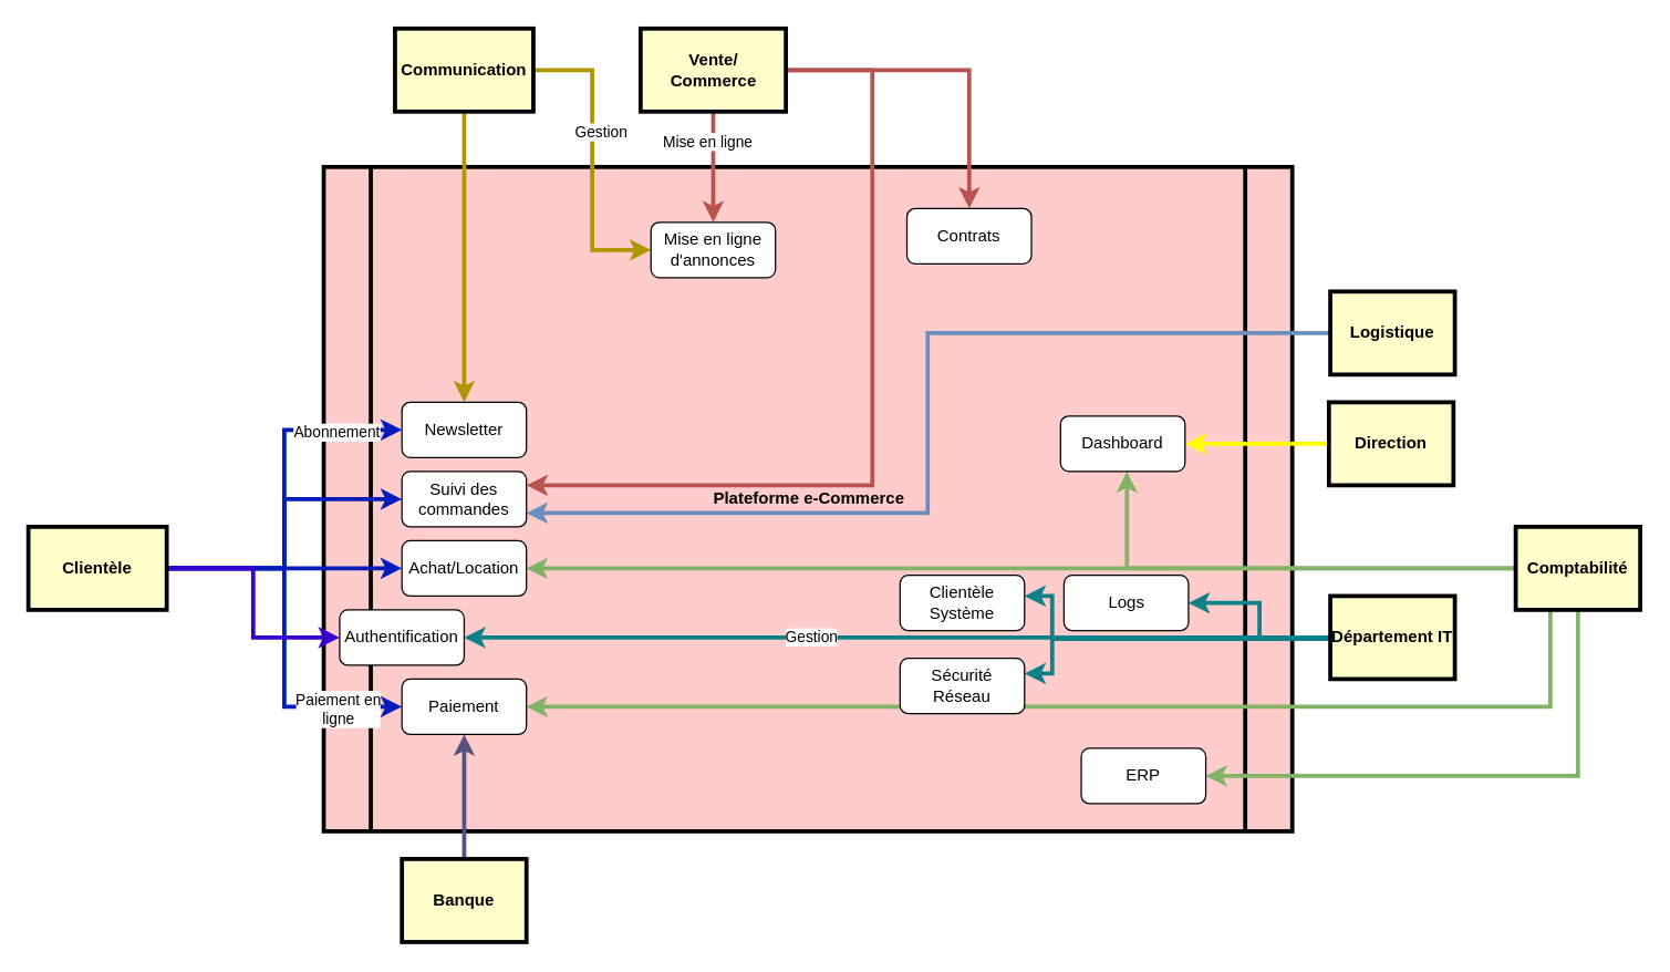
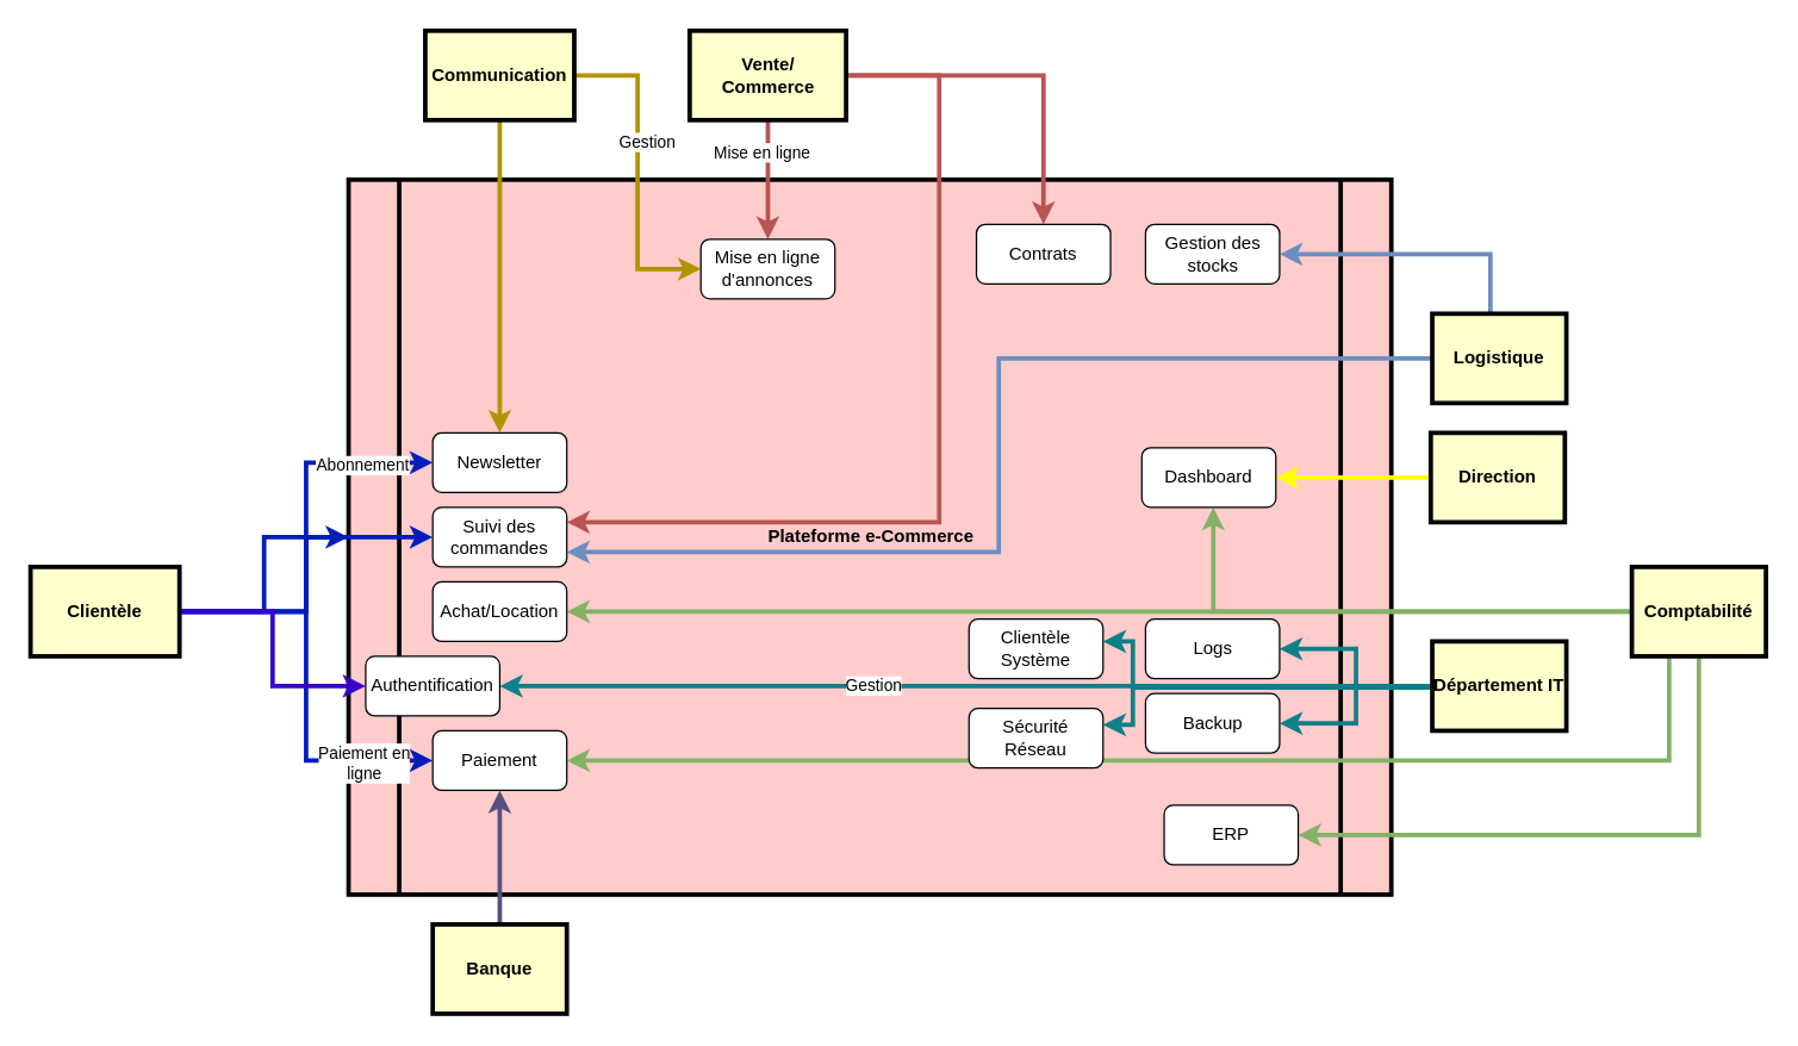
  <mxCell id="0" />
  <mxCell id="1" parent="0" />
  <mxCell id="2" value="Plateforme e-Commerce" style="shape=process;whiteSpace=wrap;align=center;verticalAlign=middle;size=0.048;fontStyle=1;strokeWidth=3;fillColor=#FFCCCC" parent="1" vertex="1"><mxGeometry x="233.5" y="120" width="700" height="480" as="geometry" /></mxCell>
  <mxCell id="3" style="edgeStyle=orthogonalEdgeStyle;rounded=0;orthogonalLoop=1;jettySize=auto;html=1;fillColor=#e3c800;strokeColor=#B09500;strokeWidth=3;" parent="1" source="6" target="32" edge="1"><mxGeometry relative="1" as="geometry" /></mxCell>
  <mxCell id="4" style="edgeStyle=orthogonalEdgeStyle;rounded=0;orthogonalLoop=1;jettySize=auto;html=1;entryX=0;entryY=0.5;entryDx=0;entryDy=0;strokeWidth=3;fillColor=#e3c800;strokeColor=#B09500;" parent="1" source="6" target="42" edge="1"><mxGeometry relative="1" as="geometry" /></mxCell>
  <mxCell id="5" value="Gestion" style="edgeLabel;html=1;align=center;verticalAlign=middle;resizable=0;points=[];" parent="4" vertex="1" connectable="0"><mxGeometry x="-0.193" y="6" relative="1" as="geometry"><mxPoint as="offset" /></mxGeometry></mxCell>
  <mxCell id="6" value="Communication" style="whiteSpace=wrap;align=center;verticalAlign=middle;fontStyle=1;strokeWidth=3;fillColor=#FFFFCC" parent="1" vertex="1"><mxGeometry x="285" y="20" width="100" height="60" as="geometry" /></mxCell>
  <mxCell id="7" style="edgeStyle=orthogonalEdgeStyle;rounded=0;orthogonalLoop=1;jettySize=auto;html=1;entryX=1;entryY=0.5;entryDx=0;entryDy=0;strokeWidth=3;fillColor=#fff2cc;strokeColor=#FFFF00;" parent="1" source="8" target="43" edge="1"><mxGeometry relative="1" as="geometry" /></mxCell>
  <mxCell id="8" value="Direction" style="whiteSpace=wrap;align=center;verticalAlign=middle;fontStyle=1;strokeWidth=3;fillColor=#FFFFCC" parent="1" vertex="1"><mxGeometry x="960" y="290" width="90" height="60" as="geometry" /></mxCell>
  <mxCell id="9" style="edgeStyle=orthogonalEdgeStyle;rounded=0;orthogonalLoop=1;jettySize=auto;html=1;entryX=1;entryY=0.5;entryDx=0;entryDy=0;fillColor=#b0e3e6;strokeColor=#0e8088;strokeWidth=3;" parent="1" source="15" target="31" edge="1"><mxGeometry relative="1" as="geometry"><Array as="points"><mxPoint x="850" y="460" /><mxPoint x="850" y="460" /></Array></mxGeometry></mxCell>
  <mxCell id="10" value="Gestion" style="edgeLabel;html=1;align=center;verticalAlign=middle;resizable=0;points=[];" parent="9" vertex="1" connectable="0"><mxGeometry x="0.201" y="-1" relative="1" as="geometry"><mxPoint as="offset" /></mxGeometry></mxCell>
+ <mxCell id="11" style="edgeStyle=orthogonalEdgeStyle;rounded=0;orthogonalLoop=1;jettySize=auto;html=1;strokeWidth=3;fillColor=#b0e3e6;strokeColor=#0e8088;" parent="1" source="15" target="48" edge="1"><mxGeometry relative="1" as="geometry" /></mxCell>
  <mxCell id="12" style="edgeStyle=orthogonalEdgeStyle;rounded=0;orthogonalLoop=1;jettySize=auto;html=1;fillColor=#b0e3e6;strokeColor=#0e8088;strokeWidth=3;" parent="1" source="15" target="49" edge="1"><mxGeometry relative="1" as="geometry" /></mxCell>
  <mxCell id="13" style="edgeStyle=orthogonalEdgeStyle;rounded=0;orthogonalLoop=1;jettySize=auto;html=1;strokeWidth=3;fillColor=#b0e3e6;strokeColor=#0e8088;" parent="1" target="50" edge="1"><mxGeometry relative="1" as="geometry"><mxPoint x="961" y="461" as="sourcePoint" /><mxPoint x="745" y="486" as="targetPoint" /><Array as="points"><mxPoint x="760" y="461" /><mxPoint x="760" y="486" /></Array></mxGeometry></mxCell>
  <mxCell id="14" style="edgeStyle=orthogonalEdgeStyle;rounded=0;orthogonalLoop=1;jettySize=auto;html=1;strokeWidth=3;fillColor=#b0e3e6;strokeColor=#0e8088;" parent="1" source="15" target="52" edge="1"><mxGeometry relative="1" as="geometry"><Array as="points"><mxPoint x="760" y="460" /><mxPoint x="760" y="430" /></Array></mxGeometry></mxCell>
  <mxCell id="15" value="Département IT" style="whiteSpace=wrap;align=center;verticalAlign=middle;fontStyle=1;strokeWidth=3;fillColor=#FFFFCC" parent="1" vertex="1"><mxGeometry x="961" y="430" width="90" height="60" as="geometry" /></mxCell>
  <mxCell id="16" style="edgeStyle=orthogonalEdgeStyle;rounded=0;orthogonalLoop=1;jettySize=auto;html=1;strokeWidth=3;fillColor=#d5e8d4;strokeColor=#82b366;gradientColor=#97d077;" parent="1" source="20" target="43" edge="1"><mxGeometry relative="1" as="geometry"><Array as="points"><mxPoint x="814" y="410" /></Array></mxGeometry></mxCell>
  <mxCell id="17" style="edgeStyle=orthogonalEdgeStyle;rounded=0;orthogonalLoop=1;jettySize=auto;html=1;entryX=1;entryY=0.5;entryDx=0;entryDy=0;strokeWidth=3;fillColor=#d5e8d4;gradientColor=#97d077;strokeColor=#82b366;" parent="1" source="20" target="45" edge="1"><mxGeometry relative="1" as="geometry"><Array as="points"><mxPoint x="1120" y="510" /></Array></mxGeometry></mxCell>
  <mxCell id="18" style="edgeStyle=orthogonalEdgeStyle;rounded=0;orthogonalLoop=1;jettySize=auto;html=1;entryX=1;entryY=0.5;entryDx=0;entryDy=0;fillColor=#d5e8d4;strokeColor=#82b366;strokeWidth=3;gradientColor=#97d077;" parent="1" source="20" target="33" edge="1"><mxGeometry relative="1" as="geometry"><Array as="points"><mxPoint x="940" y="410" /><mxPoint x="940" y="410" /></Array></mxGeometry></mxCell>
  <mxCell id="19" style="edgeStyle=orthogonalEdgeStyle;rounded=0;orthogonalLoop=1;jettySize=auto;html=1;entryX=1;entryY=0.5;entryDx=0;entryDy=0;strokeWidth=3;fillColor=#d5e8d4;gradientColor=#97d077;strokeColor=#82b366;" parent="1" source="20" target="47" edge="1"><mxGeometry relative="1" as="geometry"><Array as="points"><mxPoint x="1140" y="560" /></Array></mxGeometry></mxCell>
  <mxCell id="20" value="Comptabilité" style="whiteSpace=wrap;align=center;verticalAlign=middle;fontStyle=1;strokeWidth=3;fillColor=#FFFFCC" parent="1" vertex="1"><mxGeometry x="1095" y="380" width="90" height="60" as="geometry" /></mxCell>
  <mxCell id="21" style="edgeStyle=orthogonalEdgeStyle;rounded=0;orthogonalLoop=1;jettySize=auto;html=1;fillColor=#f8cecc;gradientColor=#ea6b66;strokeColor=#b85450;strokeWidth=3;" parent="1" source="25" target="42" edge="1"><mxGeometry relative="1" as="geometry" /></mxCell>
  <mxCell id="22" value="Mise en ligne" style="edgeLabel;html=1;align=center;verticalAlign=middle;resizable=0;points=[];" parent="21" vertex="1" connectable="0"><mxGeometry x="-0.478" y="-5" relative="1" as="geometry"><mxPoint as="offset" /></mxGeometry></mxCell>
  <mxCell id="23" style="edgeStyle=orthogonalEdgeStyle;rounded=0;orthogonalLoop=1;jettySize=auto;html=1;entryX=1;entryY=0.25;entryDx=0;entryDy=0;fillColor=#f8cecc;gradientColor=#ea6b66;strokeColor=#b85450;strokeWidth=3;" parent="1" source="25" target="46" edge="1"><mxGeometry relative="1" as="geometry"><Array as="points"><mxPoint x="630" y="50" /><mxPoint x="630" y="350" /></Array></mxGeometry></mxCell>
  <mxCell id="24" style="edgeStyle=orthogonalEdgeStyle;rounded=0;orthogonalLoop=1;jettySize=auto;html=1;fillColor=#f8cecc;gradientColor=#ea6b66;strokeColor=#b85450;strokeWidth=3;" parent="1" source="25" target="51" edge="1"><mxGeometry relative="1" as="geometry" /></mxCell>
  <mxCell id="25" value="Vente/&#10;Commerce" style="whiteSpace=wrap;align=center;verticalAlign=middle;fontStyle=1;strokeWidth=3;fillColor=#FFFFCC" parent="1" vertex="1"><mxGeometry x="462.5" y="20" width="105" height="60" as="geometry" /></mxCell>
+ <mxCell id="26" style="edgeStyle=orthogonalEdgeStyle;rounded=0;orthogonalLoop=1;jettySize=auto;html=1;fillColor=#dae8fc;gradientColor=#7ea6e0;strokeColor=#6c8ebf;strokeWidth=3;" parent="1" source="28" target="44" edge="1"><mxGeometry relative="1" as="geometry"><Array as="points"><mxPoint x="1000" y="170" /></Array></mxGeometry></mxCell>
  <mxCell id="27" style="edgeStyle=orthogonalEdgeStyle;rounded=0;orthogonalLoop=1;jettySize=auto;html=1;strokeWidth=3;fillColor=#dae8fc;gradientColor=#7ea6e0;strokeColor=#6c8ebf;entryX=1;entryY=0.75;entryDx=0;entryDy=0;" parent="1" source="28" target="46" edge="1"><mxGeometry relative="1" as="geometry"><mxPoint x="340" y="370" as="targetPoint" /><Array as="points"><mxPoint x="670" y="240" /><mxPoint x="670" y="370" /></Array></mxGeometry></mxCell>
  <mxCell id="28" value="Logistique" style="whiteSpace=wrap;align=center;verticalAlign=middle;fontStyle=1;strokeWidth=3;fillColor=#FFFFCC" parent="1" vertex="1"><mxGeometry x="961" y="210" width="90" height="60" as="geometry" /></mxCell>
  <mxCell id="29" style="edgeStyle=orthogonalEdgeStyle;rounded=0;orthogonalLoop=1;jettySize=auto;html=1;fillColor=#d0cee2;strokeColor=#56517e;strokeWidth=3;" parent="1" source="30" target="45" edge="1"><mxGeometry relative="1" as="geometry" /></mxCell>
  <mxCell id="30" value="Banque" style="whiteSpace=wrap;align=center;verticalAlign=middle;fontStyle=1;strokeWidth=3;fillColor=#FFFFCC" parent="1" vertex="1"><mxGeometry x="290" y="620" width="90" height="60" as="geometry" /></mxCell>
  <mxCell id="31" value="Authentification" style="rounded=1;whiteSpace=wrap;html=1;" parent="1" vertex="1"><mxGeometry x="245" y="440" width="90" height="40" as="geometry" /></mxCell>
  <mxCell id="32" value="Newsletter" style="rounded=1;whiteSpace=wrap;html=1;" parent="1" vertex="1"><mxGeometry x="290" y="290" width="90" height="40" as="geometry" /></mxCell>
  <mxCell id="33" value="Achat/Location" style="rounded=1;whiteSpace=wrap;html=1;" parent="1" vertex="1"><mxGeometry x="290" y="390" width="90" height="40" as="geometry" /></mxCell>
- <mxCell id="34" style="edgeStyle=orthogonalEdgeStyle;rounded=0;orthogonalLoop=1;jettySize=auto;html=1;strokeWidth=3;fillColor=#0050ef;strokeColor=#001DBC;" parent="1" source="41" target="33" edge="1"><mxGeometry relative="1" as="geometry" /></mxCell>
+ <mxCell id="34" style="edgeStyle=orthogonalEdgeStyle;rounded=0;orthogonalLoop=1;jettySize=auto;html=1;strokeWidth=3;fillColor=#0050ef;strokeColor=#001DBC;" parent="1" source="41" target="2" edge="1"><mxGeometry relative="1" as="geometry" /></mxCell>
  <mxCell id="35" style="edgeStyle=orthogonalEdgeStyle;rounded=0;orthogonalLoop=1;jettySize=auto;html=1;entryX=0;entryY=0.5;entryDx=0;entryDy=0;fillColor=#0050ef;strokeColor=#001DBC;strokeWidth=3;" parent="1" source="41" target="32" edge="1"><mxGeometry relative="1" as="geometry" /></mxCell>
  <mxCell id="36" value="Abonnement" style="edgeLabel;html=1;align=center;verticalAlign=middle;resizable=0;points=[];" parent="35" vertex="1" connectable="0"><mxGeometry x="0.645" y="-1" relative="1" as="geometry"><mxPoint as="offset" /></mxGeometry></mxCell>
  <mxCell id="37" style="edgeStyle=orthogonalEdgeStyle;rounded=0;orthogonalLoop=1;jettySize=auto;html=1;entryX=0;entryY=0.5;entryDx=0;entryDy=0;strokeWidth=3;fillColor=#0050ef;strokeColor=#001DBC;" parent="1" source="41" target="45" edge="1"><mxGeometry relative="1" as="geometry" /></mxCell>
  <mxCell id="38" value="Paiement en&lt;div&gt;ligne&lt;/div&gt;" style="edgeLabel;html=1;align=center;verticalAlign=middle;resizable=0;points=[];" parent="37" vertex="1" connectable="0"><mxGeometry x="0.653" y="-1" relative="1" as="geometry"><mxPoint as="offset" /></mxGeometry></mxCell>
  <mxCell id="39" style="edgeStyle=orthogonalEdgeStyle;rounded=0;orthogonalLoop=1;jettySize=auto;html=1;strokeWidth=3;fillColor=#0050ef;strokeColor=#001DBC;" parent="1" source="41" target="46" edge="1"><mxGeometry relative="1" as="geometry" /></mxCell>
  <mxCell id="40" style="edgeStyle=orthogonalEdgeStyle;rounded=0;orthogonalLoop=1;jettySize=auto;html=1;fillColor=#6a00ff;strokeColor=#3700CC;strokeWidth=3;" parent="1" source="41" target="31" edge="1"><mxGeometry relative="1" as="geometry" /></mxCell>
  <mxCell id="41" value="Clientèle" style="whiteSpace=wrap;align=center;verticalAlign=middle;fontStyle=1;strokeWidth=3;fillColor=#FFFFCC" parent="1" vertex="1"><mxGeometry x="20" y="380" width="100" height="60" as="geometry" /></mxCell>
  <mxCell id="42" value="Mise en ligne&lt;div&gt;d'annonces&lt;/div&gt;" style="rounded=1;whiteSpace=wrap;html=1;" parent="1" vertex="1"><mxGeometry x="470" y="160" width="90" height="40" as="geometry" /></mxCell>
  <mxCell id="43" value="Dashboard" style="rounded=1;whiteSpace=wrap;html=1;" parent="1" vertex="1"><mxGeometry x="766" y="300" width="90" height="40" as="geometry" /></mxCell>
+ <mxCell id="44" value="Gestion des stocks" style="rounded=1;whiteSpace=wrap;html=1;" parent="1" vertex="1"><mxGeometry x="768.5" y="150" width="90" height="40" as="geometry" /></mxCell>
  <mxCell id="45" value="Paiement" style="rounded=1;whiteSpace=wrap;html=1;" parent="1" vertex="1"><mxGeometry x="290" y="490" width="90" height="40" as="geometry" /></mxCell>
  <mxCell id="46" value="Suivi des commandes" style="rounded=1;whiteSpace=wrap;html=1;" parent="1" vertex="1"><mxGeometry x="290" y="340" width="90" height="40" as="geometry" /></mxCell>
  <mxCell id="47" value="ERP" style="rounded=1;whiteSpace=wrap;html=1;" parent="1" vertex="1"><mxGeometry x="781" y="540" width="90" height="40" as="geometry" /></mxCell>
+ <mxCell id="48" value="Backup" style="rounded=1;whiteSpace=wrap;html=1;" parent="1" vertex="1"><mxGeometry x="768.5" y="465" width="90" height="40" as="geometry" /></mxCell>
  <mxCell id="49" value="Logs" style="rounded=1;whiteSpace=wrap;html=1;" parent="1" vertex="1"><mxGeometry x="768.5" y="415" width="90" height="40" as="geometry" /></mxCell>
  <mxCell id="50" value="Sécurité Réseau" style="rounded=1;whiteSpace=wrap;html=1;" parent="1" vertex="1"><mxGeometry x="650" y="475" width="90" height="40" as="geometry" /></mxCell>
  <mxCell id="51" value="Contrats" style="rounded=1;whiteSpace=wrap;html=1;" parent="1" vertex="1"><mxGeometry x="655" y="150" width="90" height="40" as="geometry" /></mxCell>
  <mxCell id="52" value="Clientèle Système" style="rounded=1;whiteSpace=wrap;html=1;" parent="1" vertex="1"><mxGeometry x="650" y="415" width="90" height="40" as="geometry" /></mxCell>
